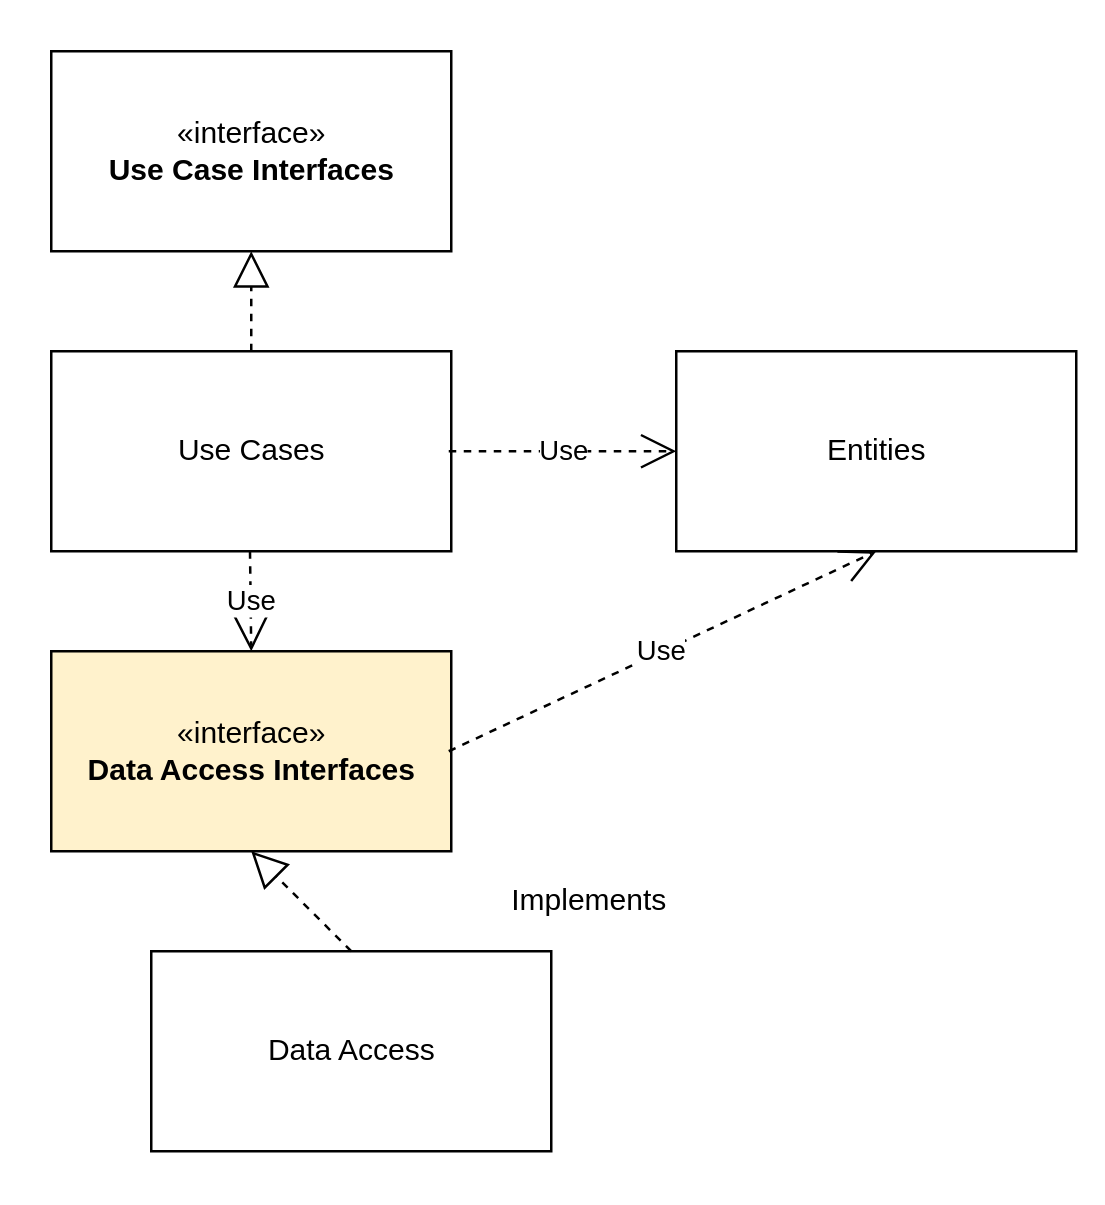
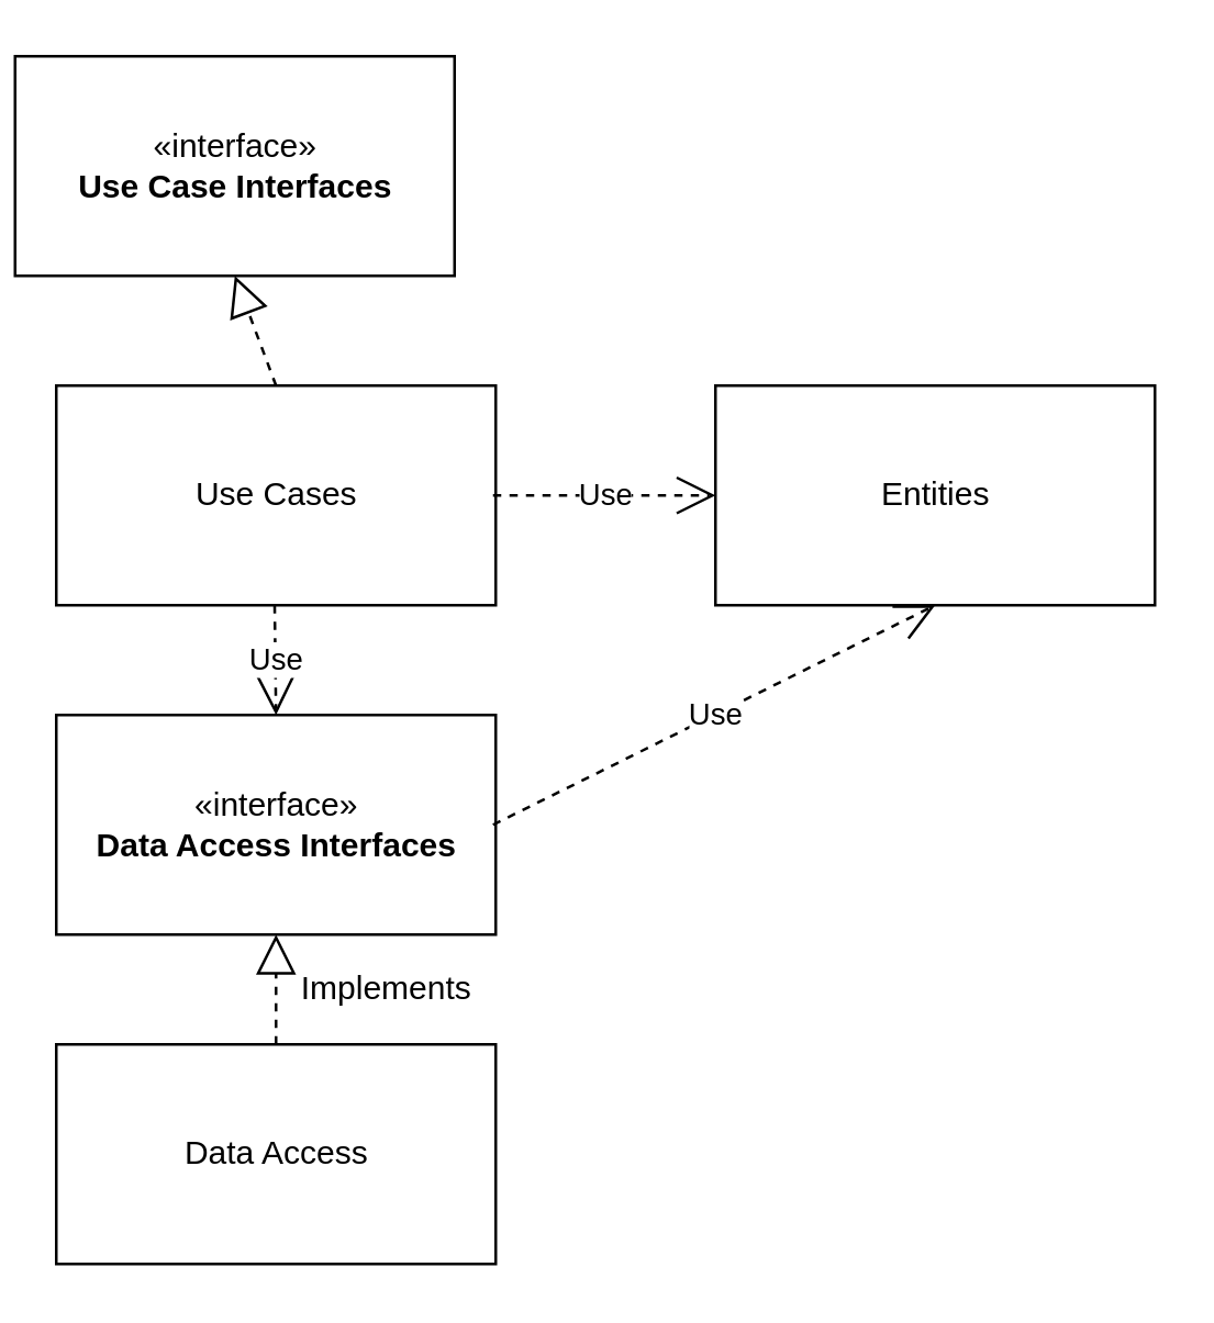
  <mxCell id="0" />
  <mxCell id="1" parent="0" />
  <mxCell id="2" value="Use Cases" style="html=1;" vertex="1" parent="1"><mxGeometry x="20" y="140" width="160" height="80" as="geometry" /></mxCell>
- <mxCell id="3" value="Data Access" style="html=1;" vertex="1" parent="1"><mxGeometry x="60" y="380" width="160" height="80" as="geometry" /></mxCell>
- <mxCell id="4" value="Entities" style="html=1;" vertex="1" parent="1"><mxGeometry x="270" y="140" width="160" height="80" as="geometry" /></mxCell>
+ <mxCell id="3" value="Data Access" style="html=1;" vertex="1" parent="1"><mxGeometry x="20" y="380" width="160" height="80" as="geometry" /></mxCell>
+ <mxCell id="4" value="Entities" style="html=1;" vertex="1" parent="1"><mxGeometry x="260" y="140" width="160" height="80" as="geometry" /></mxCell>
  <mxCell id="5" value="Use" style="endArrow=open;endSize=12;dashed=1;html=1;exitX=0.5;exitY=1;exitDx=0;exitDy=0;entryX=0;entryY=0.5;entryDx=0;entryDy=0;" edge="1" parent="1" target="4"><mxGeometry width="160" relative="1" as="geometry"><mxPoint x="179" y="180" as="sourcePoint" /><mxPoint x="179" y="260" as="targetPoint" /></mxGeometry></mxCell>
- <mxCell id="6" value="«interface»&lt;br&gt;&lt;b&gt;Data Access Interfaces&lt;/b&gt;" style="html=1;fillColor=#fff2cc;" vertex="1" parent="1"><mxGeometry x="20" y="260" width="160" height="80" as="geometry" /></mxCell>
+ <mxCell id="6" value="«interface»&lt;br&gt;&lt;b&gt;Data Access Interfaces&lt;/b&gt;" style="html=1;" vertex="1" parent="1"><mxGeometry x="20" y="260" width="160" height="80" as="geometry" /></mxCell>
  <mxCell id="7" value="Use" style="endArrow=open;endSize=12;dashed=1;html=1;exitX=0.5;exitY=1;exitDx=0;exitDy=0;" edge="1" parent="1"><mxGeometry width="160" relative="1" as="geometry"><mxPoint x="99.5" y="220" as="sourcePoint" /><mxPoint x="100" y="260" as="targetPoint" /></mxGeometry></mxCell>
  <mxCell id="8" value="" style="endArrow=block;dashed=1;endFill=0;endSize=12;html=1;exitX=0.5;exitY=0;exitDx=0;exitDy=0;entryX=0.5;entryY=1;entryDx=0;entryDy=0;" edge="1" parent="1" source="3" target="6"><mxGeometry width="160" relative="1" as="geometry"><mxPoint x="290" y="380" as="sourcePoint" /><mxPoint x="450" y="380" as="targetPoint" /></mxGeometry></mxCell>
  <mxCell id="9" value="Use" style="endArrow=open;endSize=12;dashed=1;html=1;exitX=0.5;exitY=1;exitDx=0;exitDy=0;entryX=0.5;entryY=1;entryDx=0;entryDy=0;" edge="1" parent="1" target="4"><mxGeometry width="160" relative="1" as="geometry"><mxPoint x="179" y="300" as="sourcePoint" /><mxPoint x="179" y="380" as="targetPoint" /></mxGeometry></mxCell>
- <mxCell id="10" value="Implements" style="text;html=1;align=center;verticalAlign=middle;resizable=0;points=[];autosize=1;" vertex="1" parent="1"><mxGeometry x="195" y="350" width="80" height="20" as="geometry" /></mxCell>
- <mxCell id="11" value="«interface»&lt;br&gt;&lt;b&gt;Use Case Interfaces&lt;/b&gt;" style="html=1;" vertex="1" parent="1"><mxGeometry x="20" y="20" width="160" height="80" as="geometry" /></mxCell>
+ <mxCell id="10" value="Implements" style="text;html=1;align=center;verticalAlign=middle;resizable=0;points=[];autosize=1;" vertex="1" parent="1"><mxGeometry x="100" y="350" width="80" height="20" as="geometry" /></mxCell>
+ <mxCell id="11" value="«interface»&lt;br&gt;&lt;b&gt;Use Case Interfaces&lt;/b&gt;" style="html=1;" vertex="1" parent="1"><mxGeometry x="5" y="20" width="160" height="80" as="geometry" /></mxCell>
  <mxCell id="12" value="" style="endArrow=block;dashed=1;endFill=0;endSize=12;html=1;exitX=0.5;exitY=0;exitDx=0;exitDy=0;entryX=0.5;entryY=1;entryDx=0;entryDy=0;" edge="1" parent="1" source="2" target="11"><mxGeometry width="160" relative="1" as="geometry"><mxPoint x="110" y="390" as="sourcePoint" /><mxPoint x="110" y="350" as="targetPoint" /></mxGeometry></mxCell>
